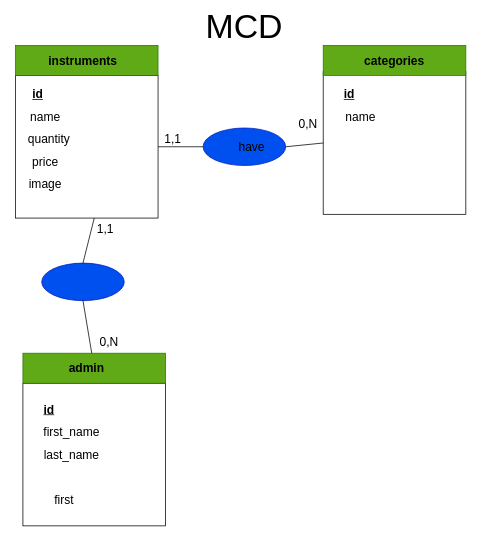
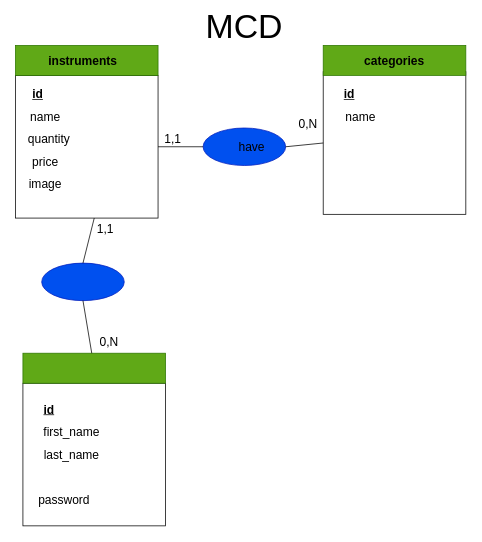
  <mxCell id="0" />
  <mxCell id="1" parent="0" />
  <mxCell id="2" value="" style="whiteSpace=wrap;html=1;aspect=fixed;" parent="1" vertex="1"><mxGeometry x="20" y="100" width="190" height="190" as="geometry" /></mxCell>
  <mxCell id="3" value="" style="rounded=0;whiteSpace=wrap;html=1;fontSize=16;fillColor=#60a917;strokeColor=#2D7600;fontColor=#ffffff;" parent="1" vertex="1"><mxGeometry x="20" y="60" width="190" height="40" as="geometry" /></mxCell>
  <mxCell id="4" value="&lt;b&gt;instruments&lt;/b&gt;" style="text;strokeColor=none;fillColor=none;html=1;align=center;verticalAlign=middle;whiteSpace=wrap;rounded=0;fontSize=16;" parent="1" vertex="1"><mxGeometry x="80" y="65" width="60" height="30" as="geometry" /></mxCell>
  <mxCell id="5" value="&lt;b&gt;&lt;u&gt;id&lt;/u&gt;&lt;/b&gt;" style="text;strokeColor=none;fillColor=none;html=1;align=center;verticalAlign=middle;whiteSpace=wrap;rounded=0;fontSize=16;strokeWidth=6;" parent="1" vertex="1"><mxGeometry x="20" y="110" width="60" height="30" as="geometry" /></mxCell>
  <mxCell id="6" value="quantity" style="text;strokeColor=none;fillColor=none;html=1;align=center;verticalAlign=middle;whiteSpace=wrap;rounded=0;fontSize=16;" parent="1" vertex="1"><mxGeometry x="35" y="170" width="60" height="30" as="geometry" /></mxCell>
  <mxCell id="7" value="price" style="text;strokeColor=none;fillColor=none;html=1;align=center;verticalAlign=middle;whiteSpace=wrap;rounded=0;fontSize=16;" parent="1" vertex="1"><mxGeometry x="30" y="200" width="60" height="30" as="geometry" /></mxCell>
  <mxCell id="8" value="" style="whiteSpace=wrap;html=1;aspect=fixed;" parent="1" vertex="1"><mxGeometry x="430" y="95" width="190" height="190" as="geometry" /></mxCell>
  <mxCell id="9" value="" style="rounded=0;whiteSpace=wrap;html=1;fontSize=16;fillColor=#60a917;strokeColor=#2D7600;fontColor=#ffffff;" parent="1" vertex="1"><mxGeometry x="430" y="60" width="190" height="40" as="geometry" /></mxCell>
  <mxCell id="10" value="&lt;b&gt;categories&lt;/b&gt;" style="text;strokeColor=none;fillColor=none;html=1;align=center;verticalAlign=middle;whiteSpace=wrap;rounded=0;fontSize=16;gradientColor=default;" parent="1" vertex="1"><mxGeometry x="495" y="65" width="60" height="30" as="geometry" /></mxCell>
  <mxCell id="11" value="name" style="text;strokeColor=none;fillColor=none;html=1;align=center;verticalAlign=middle;whiteSpace=wrap;rounded=0;fontSize=16;" parent="1" vertex="1"><mxGeometry x="30" y="140" width="60" height="30" as="geometry" /></mxCell>
  <mxCell id="12" value="&lt;u&gt;&lt;b&gt;id&lt;/b&gt;&lt;/u&gt;" style="text;strokeColor=none;fillColor=none;html=1;align=center;verticalAlign=middle;whiteSpace=wrap;rounded=0;fontSize=16;" parent="1" vertex="1"><mxGeometry x="435" y="110" width="60" height="30" as="geometry" /></mxCell>
  <mxCell id="13" value="name" style="text;strokeColor=none;fillColor=none;html=1;align=center;verticalAlign=middle;whiteSpace=wrap;rounded=0;fontSize=16;" parent="1" vertex="1"><mxGeometry x="450" y="140" width="60" height="30" as="geometry" /></mxCell>
  <mxCell id="14" value="" style="ellipse;whiteSpace=wrap;html=1;fontSize=16;fillColor=#0050ef;strokeColor=#001DBC;fontColor=#ffffff;" parent="1" vertex="1"><mxGeometry x="270" y="170" width="110" height="50" as="geometry" /></mxCell>
  <mxCell id="15" value="have" style="text;strokeColor=none;fillColor=none;html=1;align=center;verticalAlign=middle;whiteSpace=wrap;rounded=0;fontSize=16;" parent="1" vertex="1"><mxGeometry x="305" y="180" width="60" height="30" as="geometry" /></mxCell>
  <mxCell id="16" value="1,1" style="text;strokeColor=none;fillColor=none;html=1;align=center;verticalAlign=middle;whiteSpace=wrap;rounded=0;fontSize=16;" parent="1" vertex="1"><mxGeometry x="200" y="170" width="60" height="30" as="geometry" /></mxCell>
  <mxCell id="17" value="0,N" style="text;strokeColor=none;fillColor=none;html=1;align=center;verticalAlign=middle;whiteSpace=wrap;rounded=0;fontSize=16;" parent="1" vertex="1"><mxGeometry x="380" y="150" width="60" height="30" as="geometry" /></mxCell>
  <mxCell id="18" value="" style="whiteSpace=wrap;html=1;aspect=fixed;" parent="1" vertex="1"><mxGeometry x="30" y="510" width="190" height="190" as="geometry" /></mxCell>
  <mxCell id="19" value="" style="rounded=0;whiteSpace=wrap;html=1;fontSize=16;fillColor=#60a917;strokeColor=#2D7600;fontColor=#ffffff;" parent="1" vertex="1"><mxGeometry x="30" y="470" width="190" height="40" as="geometry" /></mxCell>
- <mxCell id="20" value="&lt;b&gt;admin&lt;/b&gt;" style="text;strokeColor=none;fillColor=none;html=1;align=center;verticalAlign=middle;whiteSpace=wrap;rounded=0;fontSize=16;" parent="1" vertex="1"><mxGeometry x="85" y="475" width="60" height="30" as="geometry" /></mxCell>
  <mxCell id="21" value="&lt;b style=&quot;&quot;&gt;&lt;u style=&quot;&quot;&gt;id&lt;/u&gt;&lt;/b&gt;" style="text;strokeColor=none;fillColor=none;html=1;align=center;verticalAlign=middle;whiteSpace=wrap;rounded=0;fontSize=16;" parent="1" vertex="1"><mxGeometry x="35" y="530" width="60" height="30" as="geometry" /></mxCell>
  <mxCell id="22" value="first_name" style="text;strokeColor=none;fillColor=none;html=1;align=center;verticalAlign=middle;whiteSpace=wrap;rounded=0;fontSize=16;" parent="1" vertex="1"><mxGeometry x="65" y="560" width="60" height="30" as="geometry" /></mxCell>
  <mxCell id="23" value="last_name" style="text;strokeColor=none;fillColor=none;html=1;align=center;verticalAlign=middle;whiteSpace=wrap;rounded=0;fontSize=16;" parent="1" vertex="1"><mxGeometry x="65" y="590" width="60" height="30" as="geometry" /></mxCell>
- <mxCell id="24" value="first" style="text;strokeColor=none;fillColor=none;html=1;align=center;verticalAlign=middle;whiteSpace=wrap;rounded=0;fontSize=16;" parent="1" vertex="1"><mxGeometry x="55" y="650" width="60" height="30" as="geometry" /></mxCell>
+ <mxCell id="24" value="password" style="text;strokeColor=none;fillColor=none;html=1;align=center;verticalAlign=middle;whiteSpace=wrap;rounded=0;fontSize=16;" parent="1" vertex="1"><mxGeometry x="55" y="650" width="60" height="30" as="geometry" /></mxCell>
  <mxCell id="25" value="" style="ellipse;whiteSpace=wrap;html=1;fontSize=16;fillColor=#0050ef;strokeColor=#001DBC;fontColor=#ffffff;" parent="1" vertex="1"><mxGeometry x="55" y="350" width="110" height="50" as="geometry" /></mxCell>
  <mxCell id="26" value="0,N" style="text;strokeColor=none;fillColor=none;html=1;align=center;verticalAlign=middle;whiteSpace=wrap;rounded=0;fontSize=16;" parent="1" vertex="1"><mxGeometry x="115" y="440" width="60" height="30" as="geometry" /></mxCell>
  <mxCell id="27" value="1,1" style="text;strokeColor=none;fillColor=none;html=1;align=center;verticalAlign=middle;whiteSpace=wrap;rounded=0;fontSize=16;" parent="1" vertex="1"><mxGeometry x="110" y="290" width="60" height="30" as="geometry" /></mxCell>
  <mxCell id="28" value="&lt;font style=&quot;font-size: 45px;&quot;&gt;MCD&lt;/font&gt;" style="text;html=1;strokeColor=none;fillColor=none;align=center;verticalAlign=middle;whiteSpace=wrap;rounded=0;strokeWidth=6;" parent="1" vertex="1"><mxGeometry x="295" y="20" width="60" height="30" as="geometry" /></mxCell>
  <mxCell id="29" value="image" style="text;strokeColor=none;fillColor=none;html=1;align=center;verticalAlign=middle;whiteSpace=wrap;rounded=0;fontSize=16;" parent="1" vertex="1"><mxGeometry x="30" y="230" width="60" height="30" as="geometry" /></mxCell>
  <mxCell id="30" value="" style="endArrow=none;html=1;entryX=0.25;entryY=0;entryDx=0;entryDy=0;exitX=0.5;exitY=0;exitDx=0;exitDy=0;" edge="1" parent="1" source="25" target="27"><mxGeometry width="50" height="50" relative="1" as="geometry"><mxPoint x="40" y="370" as="sourcePoint" /><mxPoint x="90" y="320" as="targetPoint" /></mxGeometry></mxCell>
  <mxCell id="31" value="" style="endArrow=none;html=1;entryX=0.5;entryY=1;entryDx=0;entryDy=0;" edge="1" parent="1" source="19" target="25"><mxGeometry width="50" height="50" relative="1" as="geometry"><mxPoint x="40" y="370" as="sourcePoint" /><mxPoint x="90" y="320" as="targetPoint" /></mxGeometry></mxCell>
  <mxCell id="32" value="" style="endArrow=none;html=1;exitX=1;exitY=0.5;exitDx=0;exitDy=0;entryX=0;entryY=0.5;entryDx=0;entryDy=0;" edge="1" parent="1" source="14" target="8"><mxGeometry width="50" height="50" relative="1" as="geometry"><mxPoint x="360" y="210" as="sourcePoint" /><mxPoint x="410" y="160" as="targetPoint" /></mxGeometry></mxCell>
  <mxCell id="33" value="" style="endArrow=none;html=1;entryX=0;entryY=0.5;entryDx=0;entryDy=0;" edge="1" parent="1" source="2" target="14"><mxGeometry width="50" height="50" relative="1" as="geometry"><mxPoint x="210" y="220" as="sourcePoint" /><mxPoint x="260" y="170" as="targetPoint" /></mxGeometry></mxCell>
